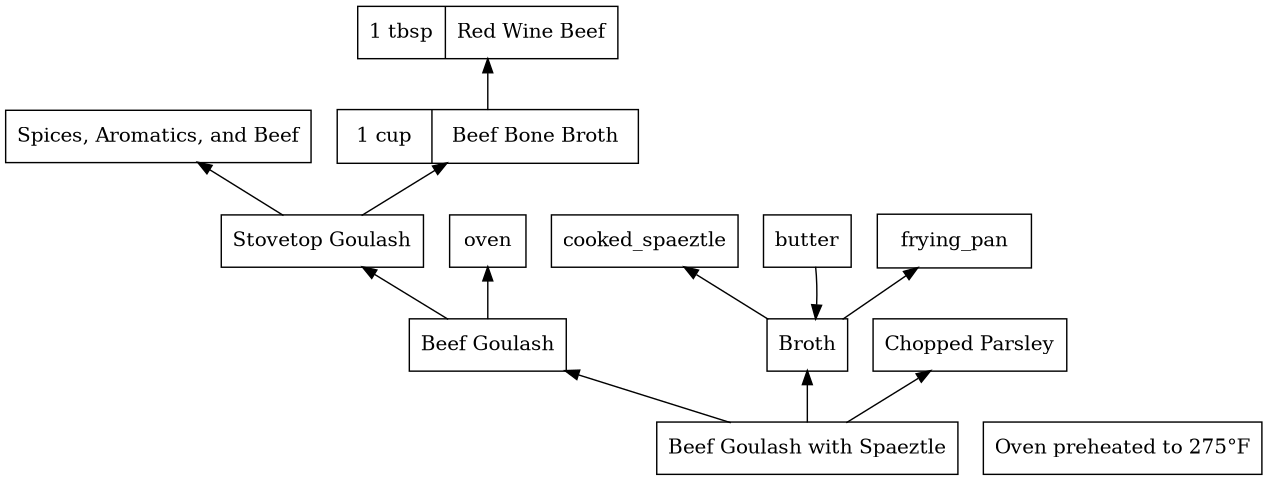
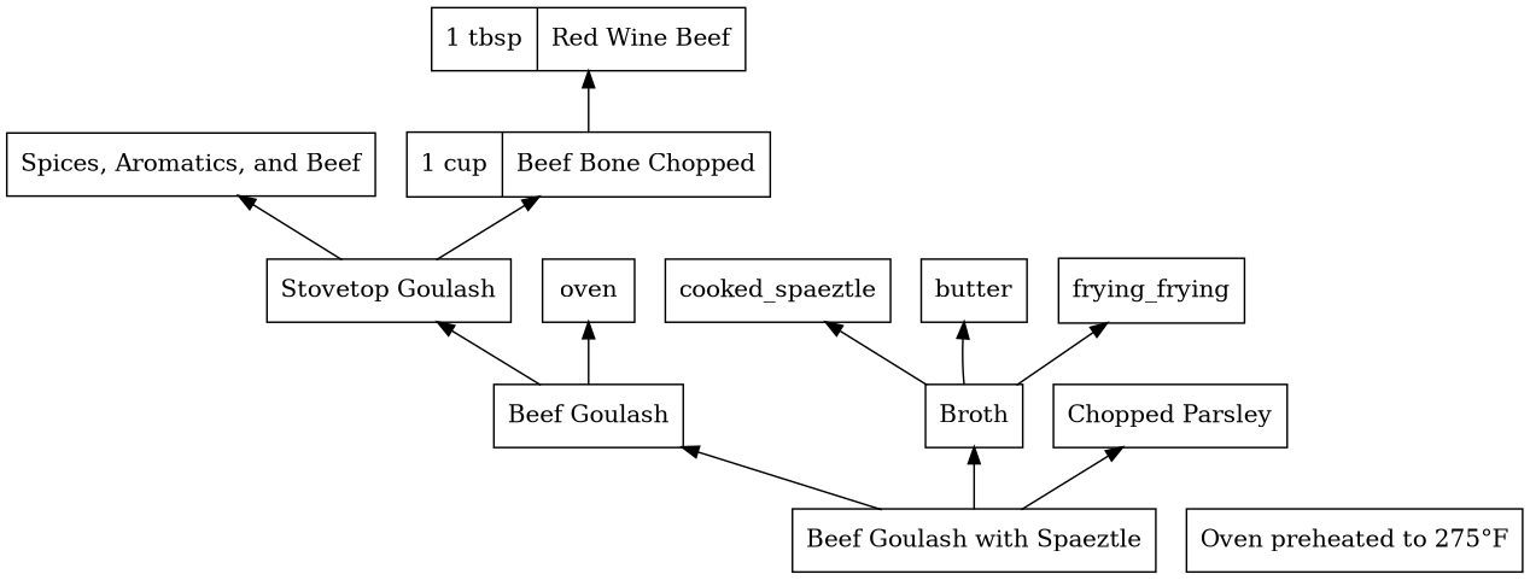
  digraph {
    rankdir=BT
    node [shape=record]
    n1 [label="Spices, Aromatics, and Beef"]
-   n2 [label="1 cup|Beef Bone Broth"]
+   n2 [label="1 cup|Beef Bone Chopped"]
    n3 [label="1 tbsp|Red Wine Beef"]
    n4 [label="Stovetop Goulash"]
    n5 [label="Oven preheated to 275°F"]
    n6 [label="Beef Goulash"]
    oven
    n8 [label=Broth]
    cooked_spaeztle
    butter
-   frying_pan
+   frying_pan [label=frying_frying]
    n12 [label="Chopped Parsley"]
    n13 [label="Beef Goulash with Spaeztle"]
    n2 -> n3
    n4 -> n1
    n4 -> n2
    n6 -> n4
    n6 -> oven
    n8 -> cooked_spaeztle
-   butter -> n8
+   n8 -> butter
    n8 -> frying_pan
    n13 -> n6
    n13 -> n8
    n13 -> n12
  }
